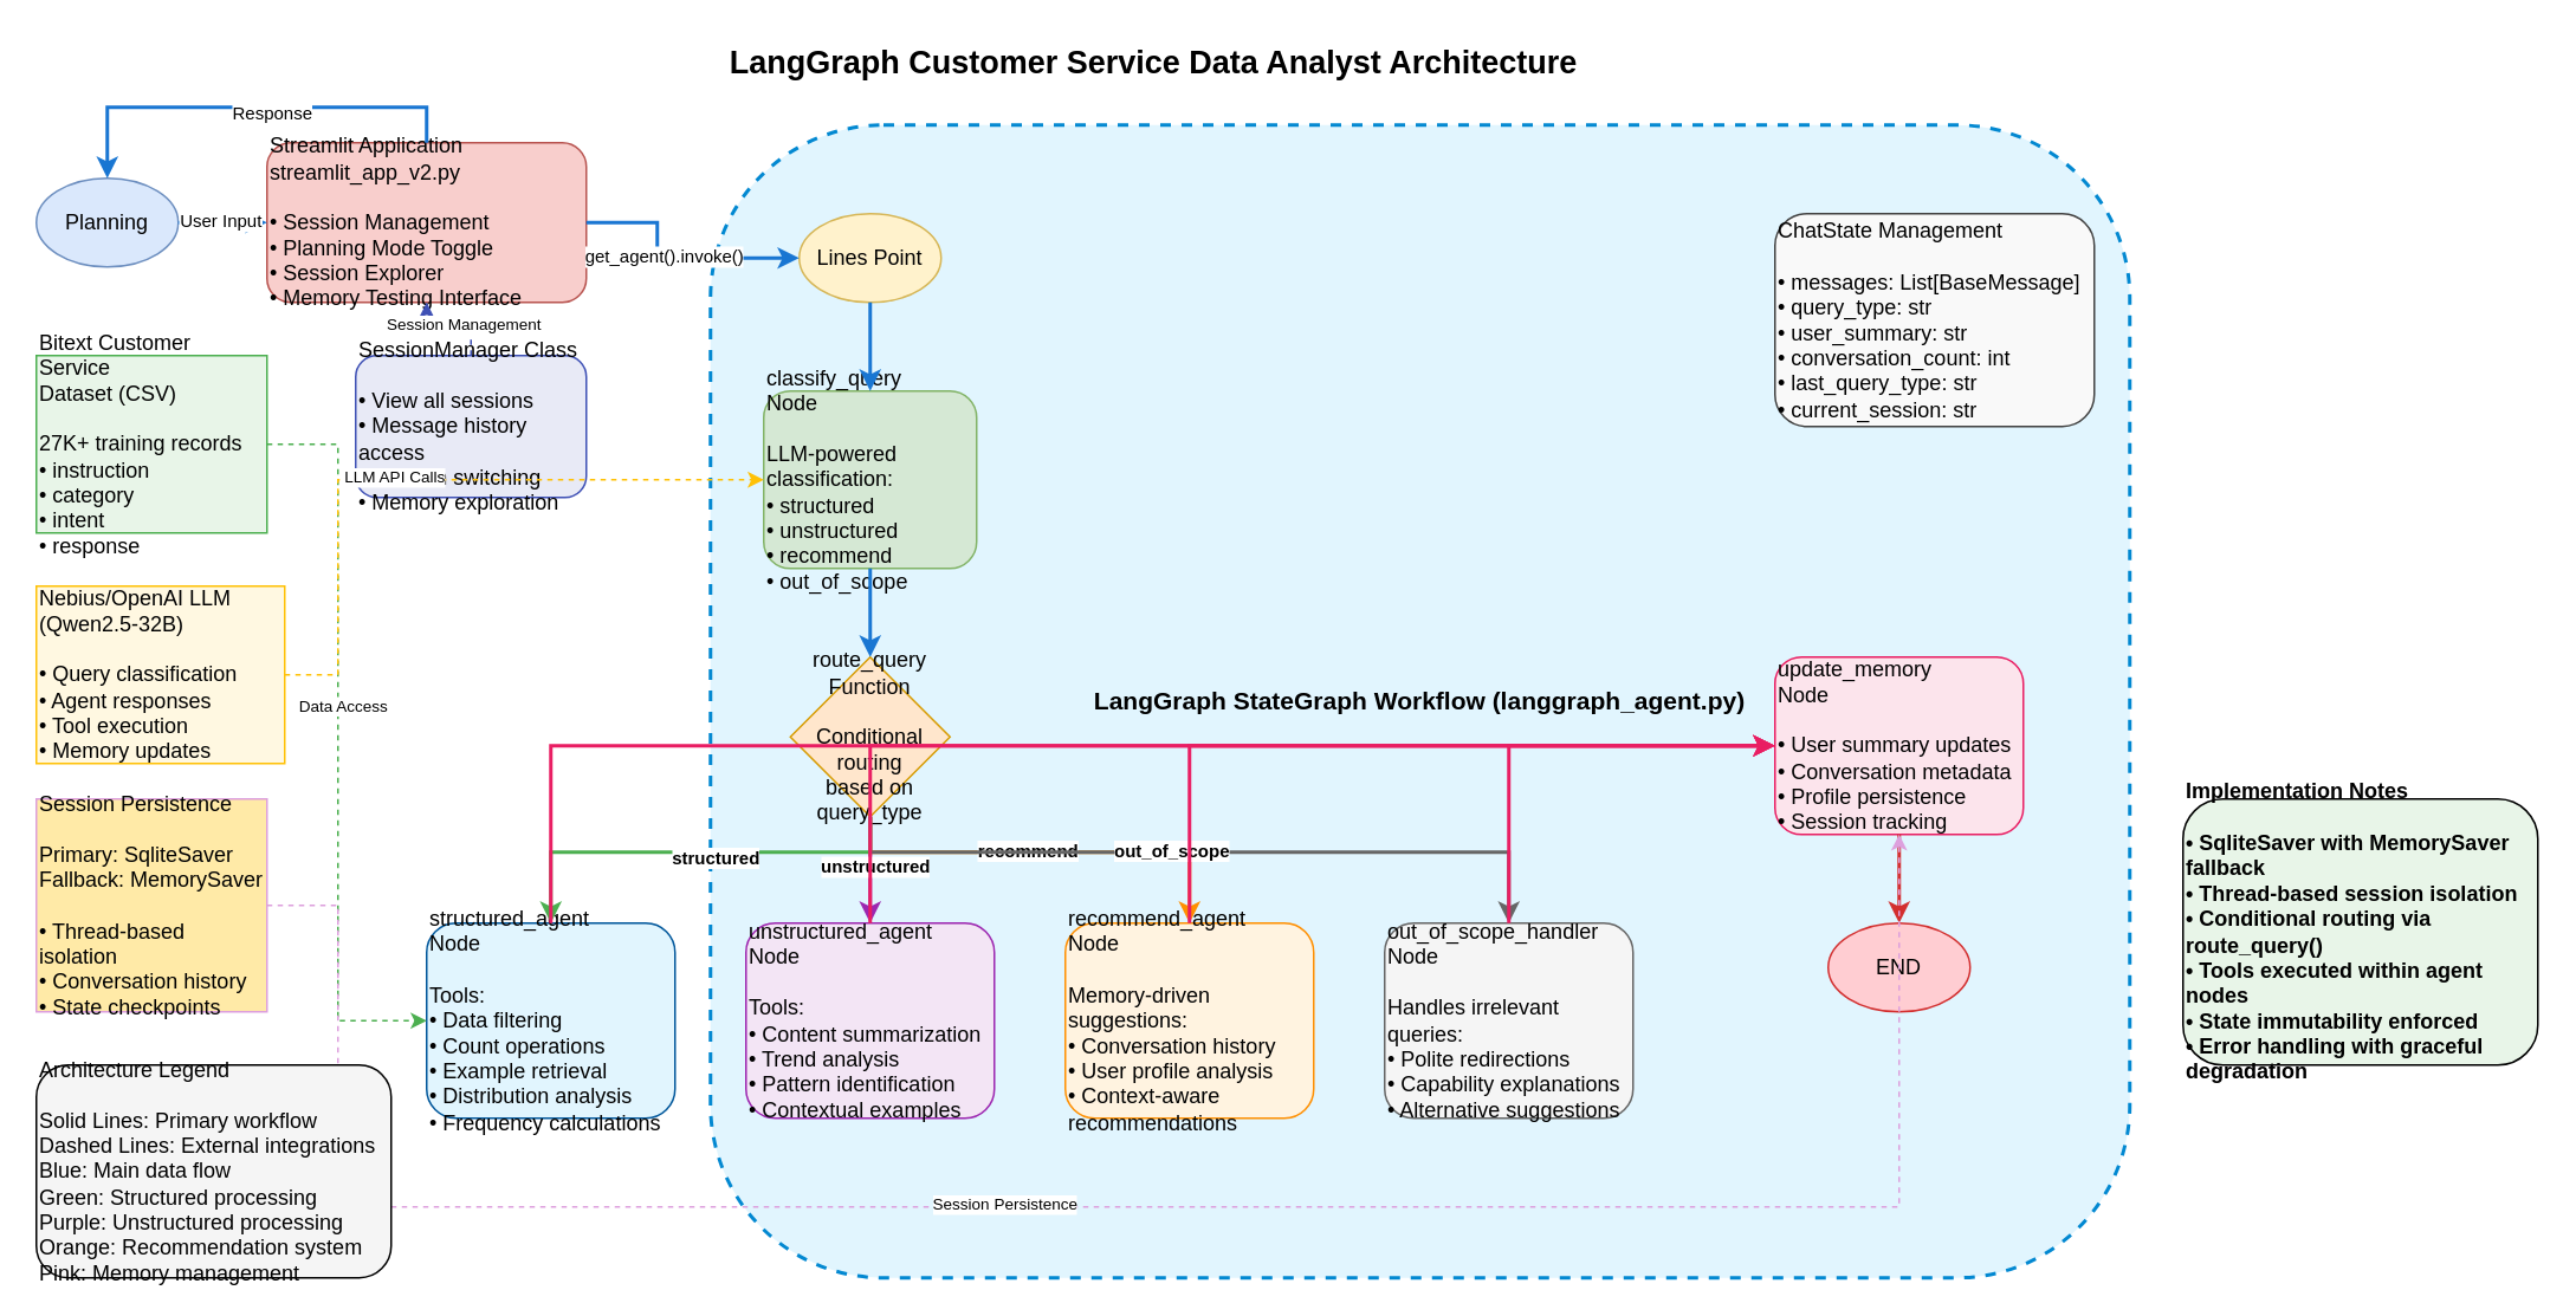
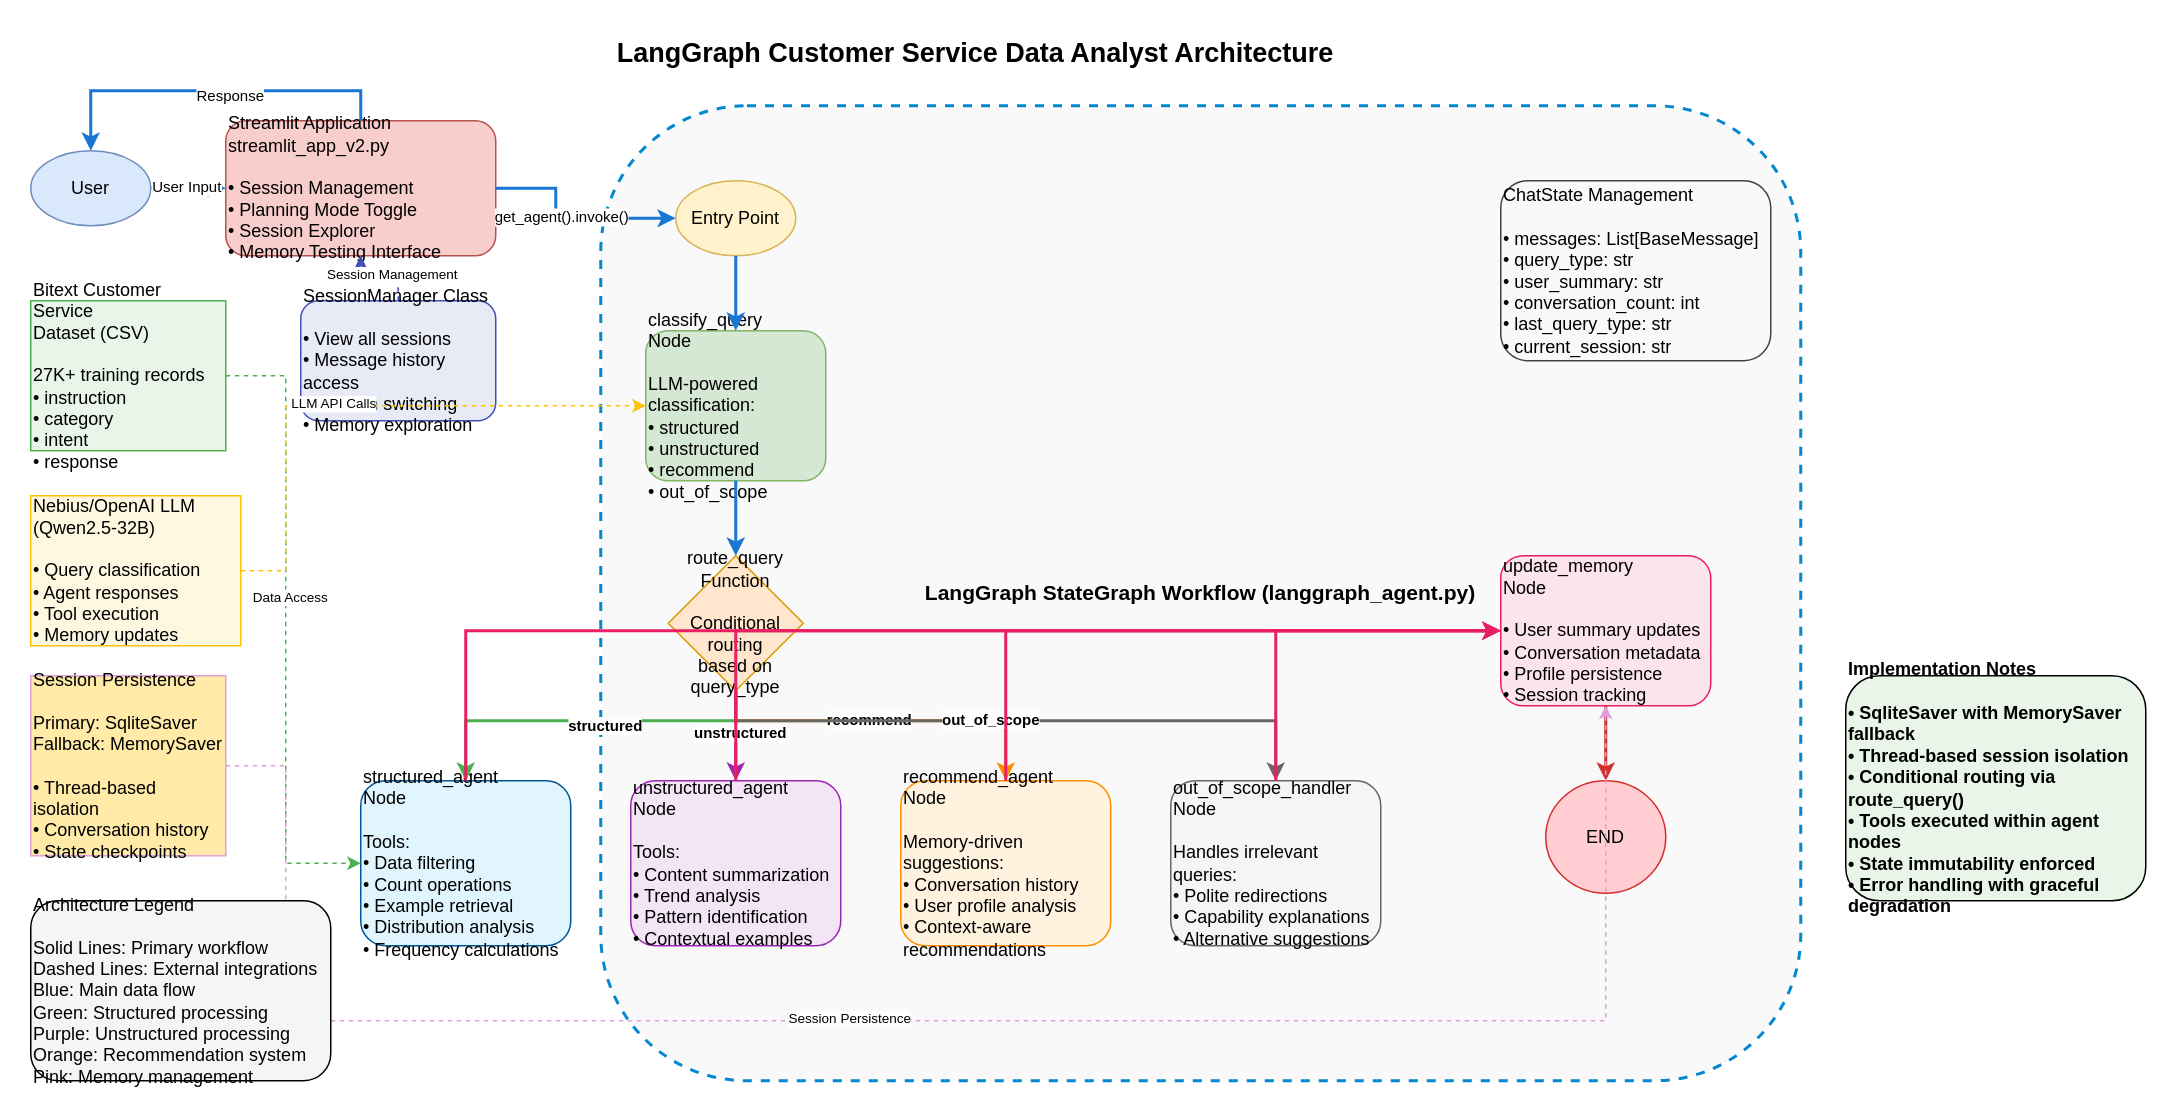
  <mxCell id="0" />
  <mxCell id="1" parent="0" />
  <mxCell id="2" value="LangGraph Customer Service Data Analyst Architecture" style="text;html=1;strokeColor=none;fillColor=none;align=center;verticalAlign=middle;whiteSpace=wrap;rounded=0;fontSize=18;fontStyle=1;" parent="1" vertex="1"><mxGeometry x="400" y="20" width="500" height="30" as="geometry" /></mxCell>
- <mxCell id="3" value="Planning" style="ellipse;whiteSpace=wrap;html=1;fillColor=#dae8fc;strokeColor=#6c8ebf;" parent="1" vertex="1"><mxGeometry x="20" y="100" width="80" height="50" as="geometry" /></mxCell>
+ <mxCell id="3" value="User" style="ellipse;whiteSpace=wrap;html=1;fillColor=#dae8fc;strokeColor=#6c8ebf;" parent="1" vertex="1"><mxGeometry x="20" y="100" width="80" height="50" as="geometry" /></mxCell>
  <mxCell id="4" value="Streamlit Application&#10;streamlit_app_v2.py&#10;&#10;• Session Management&#10;• Planning Mode Toggle&#10;• Session Explorer&#10;• Memory Testing Interface" style="rounded=1;whiteSpace=wrap;html=1;fillColor=#f8cecc;strokeColor=#b85450;align=left;" parent="1" vertex="1"><mxGeometry x="150" y="80" width="180" height="90" as="geometry" /></mxCell>
- <mxCell id="5" value="LangGraph StateGraph Workflow (langgraph_agent.py)" style="rounded=1;whiteSpace=wrap;html=1;fillColor=#e1f5fe;strokeColor=#0288d1;strokeWidth=2;dashed=1;fontSize=14;fontStyle=1;align=center;" parent="1" vertex="1"><mxGeometry x="400" y="70" width="800" height="650" as="geometry" /></mxCell>
- <mxCell id="6" value="Lines Point" style="ellipse;whiteSpace=wrap;html=1;fillColor=#fff2cc;strokeColor=#d6b656;" parent="1" vertex="1"><mxGeometry x="450" y="120" width="80" height="50" as="geometry" /></mxCell>
+ <mxCell id="5" value="LangGraph StateGraph Workflow (langgraph_agent.py)" style="rounded=1;whiteSpace=wrap;html=1;fillColor=#f9f9f9;strokeColor=#0288d1;strokeWidth=2;dashed=1;fontSize=14;fontStyle=1;align=center;" parent="1" vertex="1"><mxGeometry x="400" y="70" width="800" height="650" as="geometry" /></mxCell>
+ <mxCell id="6" value="Entry Point" style="ellipse;whiteSpace=wrap;html=1;fillColor=#fff2cc;strokeColor=#d6b656;" parent="1" vertex="1"><mxGeometry x="450" y="120" width="80" height="50" as="geometry" /></mxCell>
  <mxCell id="7" value="classify_query&#10;Node&#10;&#10;LLM-powered classification:&#10;• structured&#10;• unstructured&#10;• recommend&#10;• out_of_scope" style="rounded=1;whiteSpace=wrap;html=1;fillColor=#d5e8d4;strokeColor=#82b366;align=left;" parent="1" vertex="1"><mxGeometry x="430" y="220" width="120" height="100" as="geometry" /></mxCell>
  <mxCell id="8" value="route_query&#10;Function&#10;&#10;Conditional routing&#10;based on query_type" style="rhombus;whiteSpace=wrap;html=1;fillColor=#ffe6cc;strokeColor=#d79b00;" parent="1" vertex="1"><mxGeometry x="445" y="370" width="90" height="90" as="geometry" /></mxCell>
  <mxCell id="9" value="structured_agent&#10;Node&#10;&#10;Tools:&#10;• Data filtering&#10;• Count operations&#10;• Example retrieval&#10;• Distribution analysis&#10;• Frequency calculations" style="rounded=1;whiteSpace=wrap;html=1;fillColor=#e1f5fe;strokeColor=#01579b;align=left;" parent="1" vertex="1"><mxGeometry x="240" y="520" width="140" height="110" as="geometry" /></mxCell>
  <mxCell id="10" value="unstructured_agent&#10;Node&#10;&#10;Tools:&#10;• Content summarization&#10;• Trend analysis&#10;• Pattern identification&#10;• Contextual examples" style="rounded=1;whiteSpace=wrap;html=1;fillColor=#f3e5f5;strokeColor=#9c27b0;align=left;" parent="1" vertex="1"><mxGeometry x="420" y="520" width="140" height="110" as="geometry" /></mxCell>
  <mxCell id="11" value="recommend_agent&#10;Node&#10;&#10;Memory-driven suggestions:&#10;• Conversation history&#10;• User profile analysis&#10;• Context-aware recommendations" style="rounded=1;whiteSpace=wrap;html=1;fillColor=#fff3e0;strokeColor=#ff8f00;align=left;" parent="1" vertex="1"><mxGeometry x="600" y="520" width="140" height="110" as="geometry" /></mxCell>
  <mxCell id="12" value="out_of_scope_handler&#10;Node&#10;&#10;Handles irrelevant queries:&#10;• Polite redirections&#10;• Capability explanations&#10;• Alternative suggestions" style="rounded=1;whiteSpace=wrap;html=1;fillColor=#f5f5f5;strokeColor=#666666;align=left;" parent="1" vertex="1"><mxGeometry x="780" y="520" width="140" height="110" as="geometry" /></mxCell>
  <mxCell id="13" value="update_memory&#10;Node&#10;&#10;• User summary updates&#10;• Conversation metadata&#10;• Profile persistence&#10;• Session tracking" style="rounded=1;whiteSpace=wrap;html=1;fillColor=#fce4ec;strokeColor=#e91e63;align=left;" parent="1" vertex="1"><mxGeometry x="1000" y="370" width="140" height="100" as="geometry" /></mxCell>
- <mxCell id="14" value="END" style="ellipse;whiteSpace=wrap;html=1;fillColor=#ffcdd2;strokeColor=#d32f2f;" parent="1" vertex="1"><mxGeometry x="1030" y="520" width="80" height="50" as="geometry" /></mxCell>
+ <mxCell id="14" value="END" style="ellipse;whiteSpace=wrap;html=1;fillColor=#ffcdd2;strokeColor=#d32f2f;" parent="1" vertex="1"><mxGeometry x="1030" y="520" width="80" height="75" as="geometry" /></mxCell>
  <mxCell id="15" value="Bitext Customer Service&#10;Dataset (CSV)&#10;&#10;27K+ training records&#10;• instruction&#10;• category&#10;• intent&#10;• response" style="cylinder;whiteSpace=wrap;html=1;boundedLbl=1;backgroundOutline=1;fillColor=#e8f5e8;strokeColor=#4caf50;align=left;" parent="1" vertex="1"><mxGeometry x="20" y="200" width="130" height="100" as="geometry" /></mxCell>
  <mxCell id="16" value="Nebius/OpenAI LLM&#10;(Qwen2.5-32B)&#10;&#10;• Query classification&#10;• Agent responses&#10;• Tool execution&#10;• Memory updates" style="cloud;whiteSpace=wrap;html=1;fillColor=#fff8e1;strokeColor=#ffc107;align=left;" parent="1" vertex="1"><mxGeometry x="20" y="330" width="140" height="100" as="geometry" /></mxCell>
  <mxCell id="17" value="Session Persistence&#10;&#10;Primary: SqliteSaver&#10;Fallback: MemorySaver&#10;&#10;• Thread-based isolation&#10;• Conversation history&#10;• State checkpoints" style="cylinder;whiteSpace=wrap;html=1;boundedLbl=1;backgroundOutline=1;fillColor=#ffeaa7;strokeColor=#dda0dd;align=left;" parent="1" vertex="1"><mxGeometry x="20" y="450" width="130" height="120" as="geometry" /></mxCell>
  <mxCell id="18" value="ChatState Management&#10;&#10;• messages: List[BaseMessage]&#10;• query_type: str&#10;• user_summary: str&#10;• conversation_count: int&#10;• last_query_type: str&#10;• current_session: str" style="rounded=1;whiteSpace=wrap;html=1;fillColor=#f9f9f9;strokeColor=#424242;align=left;" parent="1" vertex="1"><mxGeometry x="1000" y="120" width="180" height="120" as="geometry" /></mxCell>
  <mxCell id="19" value="SessionManager Class&#10;&#10;• View all sessions&#10;• Message history access&#10;• Session switching&#10;• Memory exploration" style="rounded=1;whiteSpace=wrap;html=1;fillColor=#e8eaf6;strokeColor=#3f51b5;align=left;" parent="1" vertex="1"><mxGeometry x="200" y="200" width="130" height="80" as="geometry" /></mxCell>
  <mxCell id="20" style="edgeStyle=orthogonalEdgeStyle;rounded=0;orthogonalLoop=1;jettySize=auto;html=1;strokeWidth=2;strokeColor=#1976d2;" parent="1" source="3" target="4" edge="1"><mxGeometry relative="1" as="geometry" /></mxCell>
  <mxCell id="21" value="User Input" style="edgeLabel;html=1;align=center;verticalAlign=middle;resizable=0;points=[];fontSize=10;" parent="20" vertex="1" connectable="0"><mxGeometry x="-0.1" y="2" relative="1" as="geometry"><mxPoint as="offset" /></mxGeometry></mxCell>
  <mxCell id="22" style="edgeStyle=orthogonalEdgeStyle;rounded=0;orthogonalLoop=1;jettySize=auto;html=1;strokeWidth=2;strokeColor=#1976d2;" parent="1" source="4" target="6" edge="1"><mxGeometry relative="1" as="geometry"><Array as="points"><mxPoint x="330" y="125" /><mxPoint x="370" y="125" /><mxPoint x="370" y="145" /></Array></mxGeometry></mxCell>
  <mxCell id="23" value="get_agent().invoke()" style="edgeLabel;html=1;align=center;verticalAlign=middle;resizable=0;points=[];fontSize=10;" parent="22" vertex="1" connectable="0"><mxGeometry x="-0.1" y="2" relative="1" as="geometry"><mxPoint as="offset" /></mxGeometry></mxCell>
  <mxCell id="24" style="edgeStyle=orthogonalEdgeStyle;rounded=0;orthogonalLoop=1;jettySize=auto;html=1;strokeWidth=2;strokeColor=#1976d2;" parent="1" source="6" target="7" edge="1"><mxGeometry relative="1" as="geometry" /></mxCell>
  <mxCell id="25" style="edgeStyle=orthogonalEdgeStyle;rounded=0;orthogonalLoop=1;jettySize=auto;html=1;strokeWidth=2;strokeColor=#1976d2;" parent="1" source="7" target="8" edge="1"><mxGeometry relative="1" as="geometry" /></mxCell>
  <mxCell id="26" style="edgeStyle=orthogonalEdgeStyle;rounded=0;orthogonalLoop=1;jettySize=auto;html=1;strokeWidth=2;strokeColor=#4caf50;" parent="1" source="8" target="9" edge="1"><mxGeometry relative="1" as="geometry"><Array as="points"><mxPoint x="490" y="480" /><mxPoint x="310" y="480" /></Array></mxGeometry></mxCell>
  <mxCell id="27" value="structured" style="edgeLabel;html=1;align=center;verticalAlign=middle;resizable=0;points=[];fontSize=10;fontStyle=1;" parent="26" vertex="1" connectable="0"><mxGeometry x="-0.1" y="2" relative="1" as="geometry"><mxPoint as="offset" /></mxGeometry></mxCell>
  <mxCell id="28" style="edgeStyle=orthogonalEdgeStyle;rounded=0;orthogonalLoop=1;jettySize=auto;html=1;strokeWidth=2;strokeColor=#9c27b0;" parent="1" source="8" target="10" edge="1"><mxGeometry relative="1" as="geometry" /></mxCell>
  <mxCell id="29" value="unstructured" style="edgeLabel;html=1;align=center;verticalAlign=middle;resizable=0;points=[];fontSize=10;fontStyle=1;" parent="28" vertex="1" connectable="0"><mxGeometry x="-0.1" y="2" relative="1" as="geometry"><mxPoint as="offset" /></mxGeometry></mxCell>
  <mxCell id="30" style="edgeStyle=orthogonalEdgeStyle;rounded=0;orthogonalLoop=1;jettySize=auto;html=1;strokeWidth=2;strokeColor=#ff8f00;" parent="1" source="8" target="11" edge="1"><mxGeometry relative="1" as="geometry"><Array as="points"><mxPoint x="490" y="480" /><mxPoint x="670" y="480" /></Array></mxGeometry></mxCell>
  <mxCell id="31" value="recommend" style="edgeLabel;html=1;align=center;verticalAlign=middle;resizable=0;points=[];fontSize=10;fontStyle=1;" parent="30" vertex="1" connectable="0"><mxGeometry x="-0.1" y="2" relative="1" as="geometry"><mxPoint as="offset" /></mxGeometry></mxCell>
  <mxCell id="32" style="edgeStyle=orthogonalEdgeStyle;rounded=0;orthogonalLoop=1;jettySize=auto;html=1;strokeWidth=2;strokeColor=#666666;" parent="1" source="8" target="12" edge="1"><mxGeometry relative="1" as="geometry"><Array as="points"><mxPoint x="490" y="480" /><mxPoint x="850" y="480" /></Array></mxGeometry></mxCell>
  <mxCell id="33" value="out_of_scope" style="edgeLabel;html=1;align=center;verticalAlign=middle;resizable=0;points=[];fontSize=10;fontStyle=1;" parent="32" vertex="1" connectable="0"><mxGeometry x="-0.1" y="2" relative="1" as="geometry"><mxPoint as="offset" /></mxGeometry></mxCell>
  <mxCell id="34" style="edgeStyle=orthogonalEdgeStyle;rounded=0;orthogonalLoop=1;jettySize=auto;html=1;strokeWidth=2;strokeColor=#e91e63;" parent="1" source="9" target="13" edge="1"><mxGeometry relative="1" as="geometry"><Array as="points"><mxPoint x="310" y="420" /><mxPoint x="1070" y="420" /></Array></mxGeometry></mxCell>
  <mxCell id="35" style="edgeStyle=orthogonalEdgeStyle;rounded=0;orthogonalLoop=1;jettySize=auto;html=1;strokeWidth=2;strokeColor=#e91e63;" parent="1" source="10" target="13" edge="1"><mxGeometry relative="1" as="geometry"><Array as="points"><mxPoint x="490" y="420" /><mxPoint x="1070" y="420" /></Array></mxGeometry></mxCell>
  <mxCell id="36" style="edgeStyle=orthogonalEdgeStyle;rounded=0;orthogonalLoop=1;jettySize=auto;html=1;strokeWidth=2;strokeColor=#e91e63;" parent="1" source="11" target="13" edge="1"><mxGeometry relative="1" as="geometry"><Array as="points"><mxPoint x="670" y="420" /><mxPoint x="1070" y="420" /></Array></mxGeometry></mxCell>
  <mxCell id="37" style="edgeStyle=orthogonalEdgeStyle;rounded=0;orthogonalLoop=1;jettySize=auto;html=1;strokeWidth=2;strokeColor=#e91e63;" parent="1" source="12" target="13" edge="1"><mxGeometry relative="1" as="geometry"><Array as="points"><mxPoint x="850" y="420" /><mxPoint x="1070" y="420" /></Array></mxGeometry></mxCell>
  <mxCell id="38" style="edgeStyle=orthogonalEdgeStyle;rounded=0;orthogonalLoop=1;jettySize=auto;html=1;strokeWidth=2;strokeColor=#d32f2f;" parent="1" source="13" target="14" edge="1"><mxGeometry relative="1" as="geometry" /></mxCell>
  <mxCell id="39" style="edgeStyle=orthogonalEdgeStyle;rounded=0;orthogonalLoop=1;jettySize=auto;html=1;dashed=1;strokeColor=#4caf50;strokeWidth=1;" parent="1" source="15" target="9" edge="1"><mxGeometry relative="1" as="geometry"><Array as="points"><mxPoint x="190" y="250" /><mxPoint x="190" y="575" /></Array></mxGeometry></mxCell>
  <mxCell id="40" value="Data Access" style="edgeLabel;html=1;align=center;verticalAlign=middle;resizable=0;points=[];fontSize=9;" parent="39" vertex="1" connectable="0"><mxGeometry x="-0.1" y="2" relative="1" as="geometry"><mxPoint as="offset" /></mxGeometry></mxCell>
  <mxCell id="41" style="edgeStyle=orthogonalEdgeStyle;rounded=0;orthogonalLoop=1;jettySize=auto;html=1;dashed=1;strokeColor=#ffc107;strokeWidth=1;" parent="1" source="16" target="7" edge="1"><mxGeometry relative="1" as="geometry"><Array as="points"><mxPoint x="190" y="380" /><mxPoint x="190" y="270" /><mxPoint x="430" y="270" /></Array></mxGeometry></mxCell>
  <mxCell id="42" value="LLM API Calls" style="edgeLabel;html=1;align=center;verticalAlign=middle;resizable=0;points=[];fontSize=9;" parent="41" vertex="1" connectable="0"><mxGeometry x="-0.1" y="2" relative="1" as="geometry"><mxPoint as="offset" /></mxGeometry></mxCell>
  <mxCell id="43" style="edgeStyle=orthogonalEdgeStyle;rounded=0;orthogonalLoop=1;jettySize=auto;html=1;dashed=1;strokeColor=#dda0dd;strokeWidth=1;" parent="1" source="17" target="13" edge="1"><mxGeometry relative="1" as="geometry"><Array as="points"><mxPoint x="190" y="510" /><mxPoint x="190" y="680" /><mxPoint x="1070" y="680" /></Array></mxGeometry></mxCell>
  <mxCell id="44" value="Session Persistence" style="edgeLabel;html=1;align=center;verticalAlign=middle;resizable=0;points=[];fontSize=9;" parent="43" vertex="1" connectable="0"><mxGeometry x="-0.1" y="2" relative="1" as="geometry"><mxPoint as="offset" /></mxGeometry></mxCell>
  <mxCell id="45" style="edgeStyle=orthogonalEdgeStyle;rounded=0;orthogonalLoop=1;jettySize=auto;html=1;dashed=1;strokeColor=#3f51b5;strokeWidth=1;" parent="1" source="19" target="4" edge="1"><mxGeometry relative="1" as="geometry" /></mxCell>
  <mxCell id="46" value="Session Management" style="edgeLabel;html=1;align=center;verticalAlign=middle;resizable=0;points=[];fontSize=9;" parent="45" vertex="1" connectable="0"><mxGeometry x="-0.1" y="2" relative="1" as="geometry"><mxPoint as="offset" /></mxGeometry></mxCell>
  <mxCell id="47" style="edgeStyle=orthogonalEdgeStyle;rounded=0;orthogonalLoop=1;jettySize=auto;html=1;strokeWidth=2;strokeColor=#1976d2;" parent="1" source="4" target="3" edge="1"><mxGeometry relative="1" as="geometry"><Array as="points"><mxPoint x="240" y="60" /><mxPoint x="60" y="60" /></Array></mxGeometry></mxCell>
  <mxCell id="48" value="Response" style="edgeLabel;html=1;align=center;verticalAlign=middle;resizable=0;points=[];fontSize=10;" parent="47" vertex="1" connectable="0"><mxGeometry x="-0.1" y="2" relative="1" as="geometry"><mxPoint as="offset" /></mxGeometry></mxCell>
  <mxCell id="49" value="Architecture Legend&#10;&#10;Solid Lines: Primary workflow&#10;Dashed Lines: External integrations&#10;Blue: Main data flow&#10;Green: Structured processing&#10;Purple: Unstructured processing&#10;Orange: Recommendation system&#10;Pink: Memory management" style="rounded=1;whiteSpace=wrap;html=1;fillColor=#f5f5f5;align=left;strokeWidth=1;" parent="1" vertex="1"><mxGeometry x="20" y="600" width="200" height="120" as="geometry" /></mxCell>
  <mxCell id="50" value="Implementation Notes&#10;&#10;• SqliteSaver with MemorySaver fallback&#10;• Thread-based session isolation&#10;• Conditional routing via route_query()&#10;• Tools executed within agent nodes&#10;• State immutability enforced&#10;• Error handling with graceful degradation" style="rounded=1;whiteSpace=wrap;html=1;fillColor=#e8f5e8;align=left;strokeWidth=1;fontStyle=1;" parent="1" vertex="1"><mxGeometry x="1230" y="450" width="200" height="150" as="geometry" /></mxCell>
